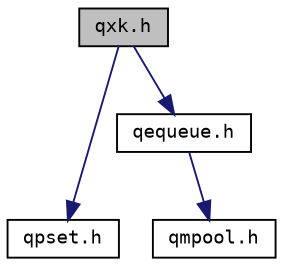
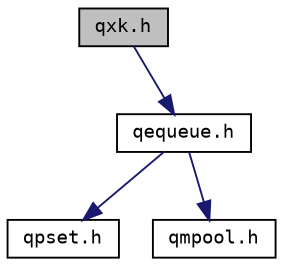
  digraph {
    fontname="DejaVu Sans Mono"
    node [color=black fillcolor=white fontname="DejaVu Sans Mono" fontsize=10 shape=record style=filled]
    edge [color=midnightblue fontname="DejaVu Sans Mono" fontsize=10 labelfontname=Helvetica labelfontsize=10 style=solid]
    n1 [fillcolor=grey75 fontcolor=black height=0.2 label="qxk.h" width=0.4]
    n2 [height=0.2 label="qequeue.h" width=0.4]
    n3 [height=0.2 label="qpset.h" width=0.4]
    n4 [height=0.2 label="qmpool.h" width=0.4]
    n1 -> n2
-   n1 -> n3
+   n2 -> n3
    n2 -> n4
  }
